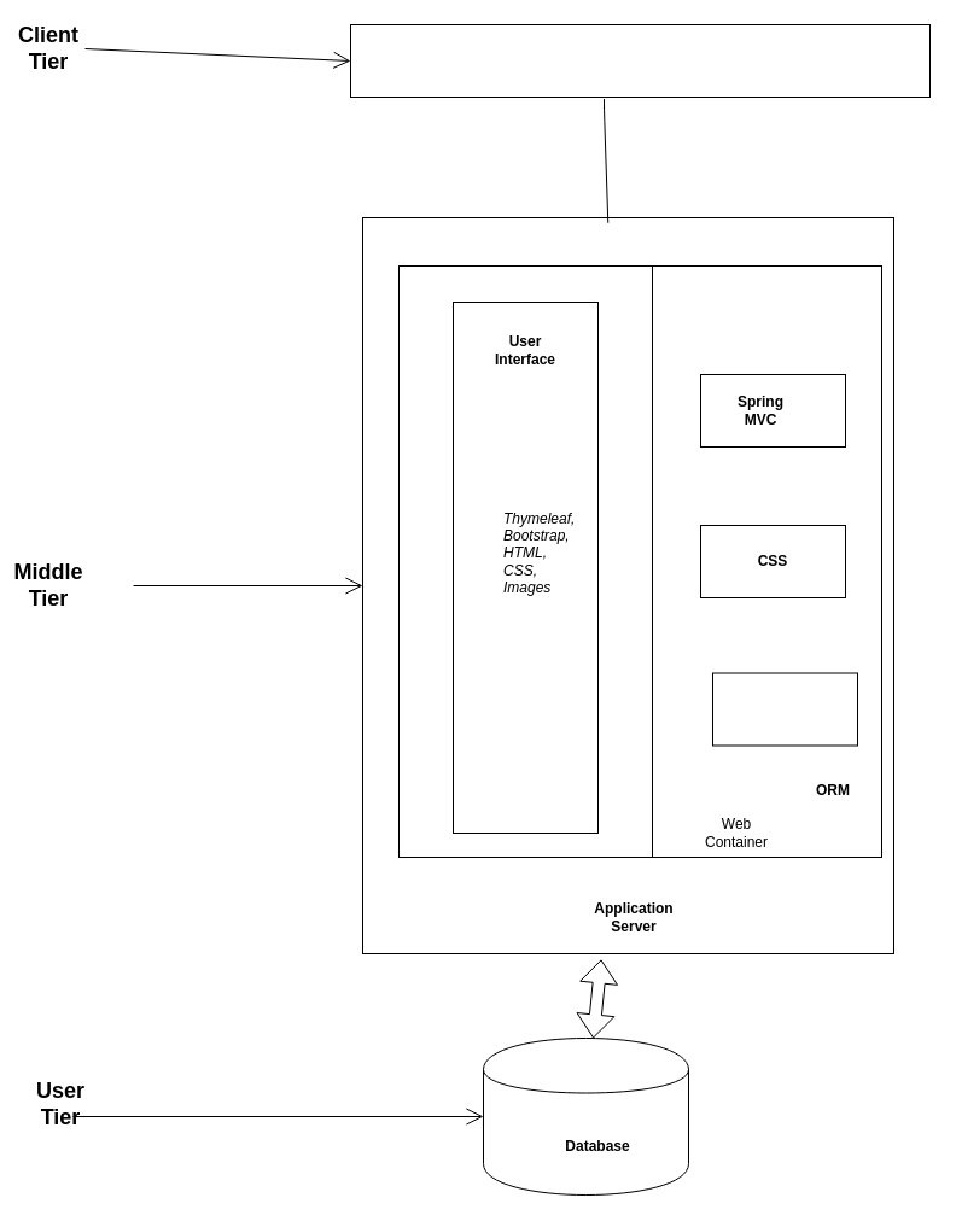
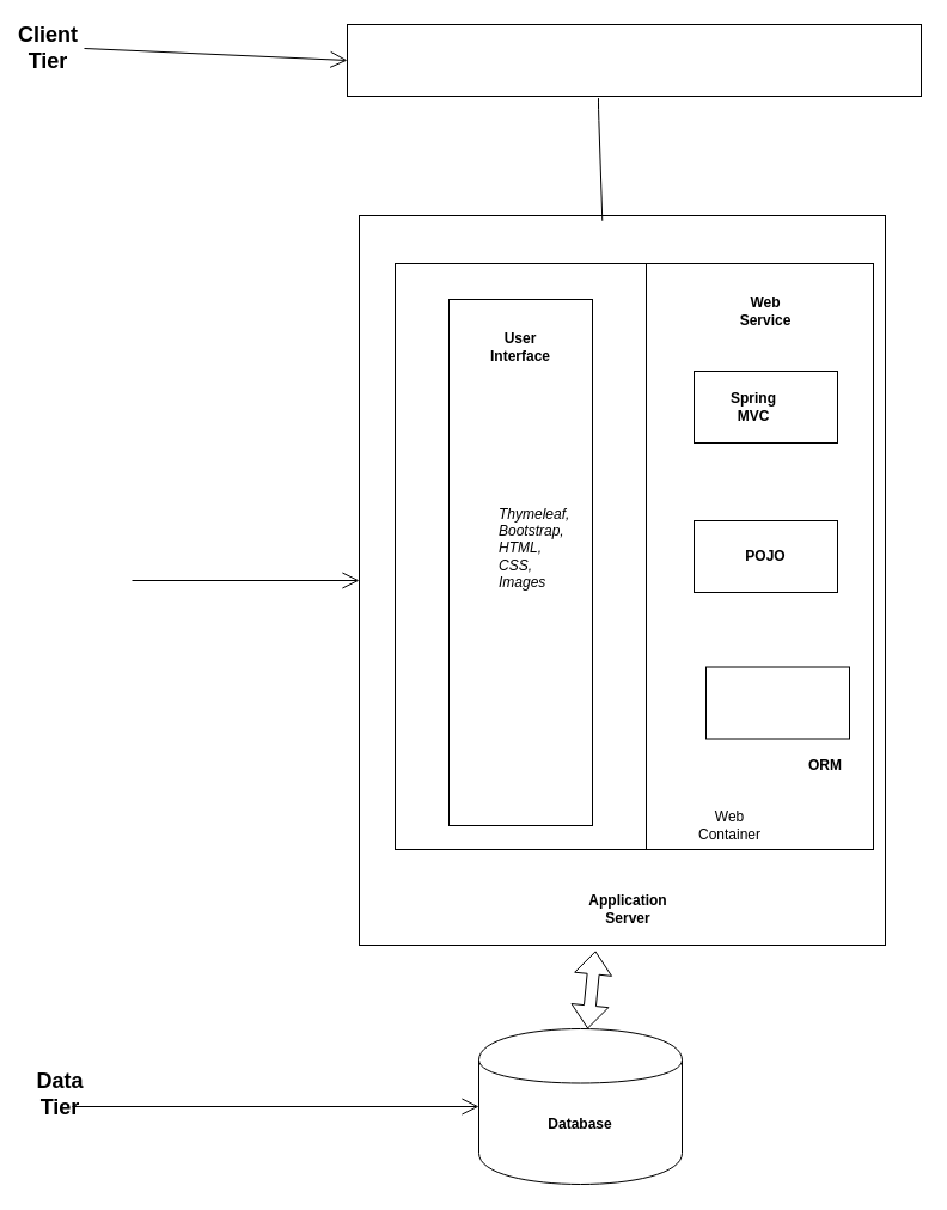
  <mxCell id="0" />
  <mxCell id="1" parent="0" />
  <mxCell id="2" value="" style="rounded=0;whiteSpace=wrap;html=1;" vertex="1" parent="1"><mxGeometry x="300" y="180" width="440" height="610" as="geometry" /></mxCell>
  <mxCell id="3" value="" style="rounded=0;whiteSpace=wrap;html=1;strokeColor=#000000;" vertex="1" parent="1"><mxGeometry x="330" y="220" width="400" height="490" as="geometry" /></mxCell>
  <mxCell id="4" value="&lt;b&gt;Application Server&lt;/b&gt;" style="text;html=1;strokeColor=none;fillColor=none;align=center;verticalAlign=middle;whiteSpace=wrap;rounded=0;" vertex="1" parent="1"><mxGeometry x="505" y="750" width="40" height="20" as="geometry" /></mxCell>
  <mxCell id="5" value="Web Container" style="text;html=1;strokeColor=none;fillColor=none;align=center;verticalAlign=middle;whiteSpace=wrap;rounded=0;" vertex="1" parent="1"><mxGeometry x="590" y="680" width="40" height="20" as="geometry" /></mxCell>
  <mxCell id="6" value="" style="rounded=0;whiteSpace=wrap;html=1;" vertex="1" parent="1"><mxGeometry x="590" y="557.5" width="120" height="60" as="geometry" /></mxCell>
  <mxCell id="7" value="" style="rounded=0;whiteSpace=wrap;html=1;" vertex="1" parent="1"><mxGeometry x="580" y="435" width="120" height="60" as="geometry" /></mxCell>
- <mxCell id="8" value="&lt;b&gt;CSS&lt;/b&gt;" style="text;html=1;strokeColor=none;fillColor=none;align=center;verticalAlign=middle;whiteSpace=wrap;rounded=0;" vertex="1" parent="1"><mxGeometry x="620" y="455" width="40" height="20" as="geometry" /></mxCell>
+ <mxCell id="8" value="&lt;b&gt;POJO&lt;/b&gt;" style="text;html=1;strokeColor=none;fillColor=none;align=center;verticalAlign=middle;whiteSpace=wrap;rounded=0;" vertex="1" parent="1"><mxGeometry x="620" y="455" width="40" height="20" as="geometry" /></mxCell>
  <mxCell id="9" value="" style="rounded=1;whiteSpace=wrap;html=1;" vertex="1" parent="1"><mxGeometry x="60" y="660" width="200" as="geometry" /></mxCell>
  <mxCell id="10" value="" style="rounded=0;whiteSpace=wrap;html=1;" vertex="1" parent="1"><mxGeometry x="580" y="310" width="120" height="60" as="geometry" /></mxCell>
  <mxCell id="11" value="&lt;b&gt;Spring MVC&lt;/b&gt;" style="text;html=1;strokeColor=none;fillColor=none;align=center;verticalAlign=middle;whiteSpace=wrap;rounded=0;" vertex="1" parent="1"><mxGeometry x="610" y="330" width="40" height="20" as="geometry" /></mxCell>
- <mxCell id="12" value="&lt;b&gt;ORM&lt;/b&gt;" style="text;html=1;strokeColor=none;fillColor=none;align=center;verticalAlign=middle;whiteSpace=wrap;rounded=0;" vertex="1" parent="1"><mxGeometry x="670" y="645" width="40" height="20" as="geometry" /></mxCell>
+ <mxCell id="12" value="&lt;b&gt;ORM&lt;/b&gt;" style="text;html=1;strokeColor=none;fillColor=none;align=center;verticalAlign=middle;whiteSpace=wrap;rounded=0;" vertex="1" parent="1"><mxGeometry x="670" y="630" width="40" height="20" as="geometry" /></mxCell>
  <mxCell id="13" value="" style="shape=partialRectangle;whiteSpace=wrap;html=1;right=0;top=0;bottom=0;fillColor=none;routingCenterX=-0.5;strokeColor=#000000;" vertex="1" parent="1"><mxGeometry x="540" y="220" width="190" height="490" as="geometry" /></mxCell>
+ <mxCell id="14" value="&lt;b&gt;Web Service&lt;/b&gt;" style="text;html=1;strokeColor=none;fillColor=none;align=center;verticalAlign=middle;whiteSpace=wrap;rounded=0;" vertex="1" parent="1"><mxGeometry x="620" y="250" width="40" height="20" as="geometry" /></mxCell>
  <mxCell id="15" value="" style="rounded=0;whiteSpace=wrap;html=1;strokeColor=#000000;" vertex="1" parent="1"><mxGeometry x="375" y="250" width="120" height="440" as="geometry" /></mxCell>
  <mxCell id="16" value="&lt;b&gt;User Interface&lt;/b&gt;" style="text;html=1;strokeColor=none;fillColor=none;align=center;verticalAlign=middle;whiteSpace=wrap;rounded=0;" vertex="1" parent="1"><mxGeometry x="415" y="280" width="40" height="20" as="geometry" /></mxCell>
  <mxCell id="17" value="&lt;i&gt;Thymeleaf,&lt;br&gt;Bootstrap, HTML, CSS, Images&lt;/i&gt;" style="text;html=1;strokeColor=none;fillColor=none;align=left;verticalAlign=middle;whiteSpace=wrap;rounded=0;" vertex="1" parent="1"><mxGeometry x="415" y="445" width="40" height="25" as="geometry" /></mxCell>
  <mxCell id="18" value="" style="rounded=0;whiteSpace=wrap;html=1;strokeColor=#000000;" vertex="1" parent="1"><mxGeometry x="290" y="20" width="480" height="60" as="geometry" /></mxCell>
  <mxCell id="19" value="" style="endArrow=none;html=1;exitX=0.462;exitY=0.007;exitDx=0;exitDy=0;exitPerimeter=0;" edge="1" parent="1" source="2"><mxGeometry width="50" height="50" relative="1" as="geometry"><mxPoint x="270" y="410" as="sourcePoint" /><mxPoint x="500" y="90" as="targetPoint" /><Array as="points"><mxPoint x="500" y="90" /><mxPoint x="500" y="80" /></Array></mxGeometry></mxCell>
  <mxCell id="20" value="" style="shape=cylinder;whiteSpace=wrap;html=1;boundedLbl=1;backgroundOutline=1;strokeColor=#000000;" vertex="1" parent="1"><mxGeometry x="400" y="860" width="170" height="130" as="geometry" /></mxCell>
- <mxCell id="21" value="&lt;b&gt;Database&lt;/b&gt;" style="text;html=1;strokeColor=none;fillColor=none;align=center;verticalAlign=middle;whiteSpace=wrap;rounded=0;" vertex="1" parent="1"><mxGeometry x="475" y="940" width="40" height="20" as="geometry" /></mxCell>
+ <mxCell id="21" value="&lt;b&gt;Database&lt;/b&gt;" style="text;html=1;strokeColor=none;fillColor=none;align=center;verticalAlign=middle;whiteSpace=wrap;rounded=0;" vertex="1" parent="1"><mxGeometry x="465" y="930" width="40" height="20" as="geometry" /></mxCell>
  <mxCell id="22" value="" style="shape=flexArrow;endArrow=classic;startArrow=classic;html=1;entryX=0.449;entryY=1.008;entryDx=0;entryDy=0;entryPerimeter=0;" edge="1" parent="1" target="2"><mxGeometry width="50" height="50" relative="1" as="geometry"><mxPoint x="491" y="860" as="sourcePoint" /><mxPoint x="340" y="1010" as="targetPoint" /></mxGeometry></mxCell>
- <mxCell id="23" value="&lt;b&gt;&lt;font style=&quot;font-size: 18px&quot;&gt;User Tier&lt;/font&gt;&lt;/b&gt;" style="text;html=1;strokeColor=none;fillColor=none;align=center;verticalAlign=middle;whiteSpace=wrap;rounded=0;" vertex="1" parent="1"><mxGeometry x="30" y="905" width="40" height="20" as="geometry" /></mxCell>
+ <mxCell id="23" value="&lt;b&gt;&lt;font style=&quot;font-size: 18px&quot;&gt;Data Tier&lt;/font&gt;&lt;/b&gt;" style="text;html=1;strokeColor=none;fillColor=none;align=center;verticalAlign=middle;whiteSpace=wrap;rounded=0;" vertex="1" parent="1"><mxGeometry x="30" y="905" width="40" height="20" as="geometry" /></mxCell>
  <mxCell id="24" value="" style="endArrow=open;endFill=1;endSize=12;html=1;entryX=0;entryY=0.5;entryDx=0;entryDy=0;exitX=0.75;exitY=1;exitDx=0;exitDy=0;" edge="1" parent="1" source="23" target="20"><mxGeometry width="160" relative="1" as="geometry"><mxPoint x="30" y="1010" as="sourcePoint" /><mxPoint x="190" y="1010" as="targetPoint" /></mxGeometry></mxCell>
  <mxCell id="25" value="" style="endArrow=open;endFill=1;endSize=12;html=1;entryX=0;entryY=0.5;entryDx=0;entryDy=0;" edge="1" parent="1" target="2"><mxGeometry width="160" relative="1" as="geometry"><mxPoint x="110" y="485" as="sourcePoint" /><mxPoint x="190" y="1010" as="targetPoint" /></mxGeometry></mxCell>
- <mxCell id="26" value="&lt;b&gt;&lt;font style=&quot;font-size: 18px&quot;&gt;Middle Tier&lt;/font&gt;&lt;/b&gt;" style="text;html=1;strokeColor=none;fillColor=none;align=center;verticalAlign=middle;whiteSpace=wrap;rounded=0;" vertex="1" parent="1"><mxGeometry x="20" y="475" width="40" height="20" as="geometry" /></mxCell>
  <mxCell id="27" value="&lt;b&gt;&lt;font style=&quot;font-size: 18px&quot;&gt;Client Tier&lt;/font&gt;&lt;/b&gt;" style="text;html=1;strokeColor=none;fillColor=none;align=center;verticalAlign=middle;whiteSpace=wrap;rounded=0;" vertex="1" parent="1"><mxGeometry x="20" y="30" width="40" height="20" as="geometry" /></mxCell>
  <mxCell id="28" value="" style="endArrow=open;endFill=1;endSize=12;html=1;entryX=0;entryY=0.5;entryDx=0;entryDy=0;" edge="1" parent="1" target="18"><mxGeometry width="160" relative="1" as="geometry"><mxPoint x="70" y="40" as="sourcePoint" /><mxPoint x="290" y="420" as="targetPoint" /></mxGeometry></mxCell>
